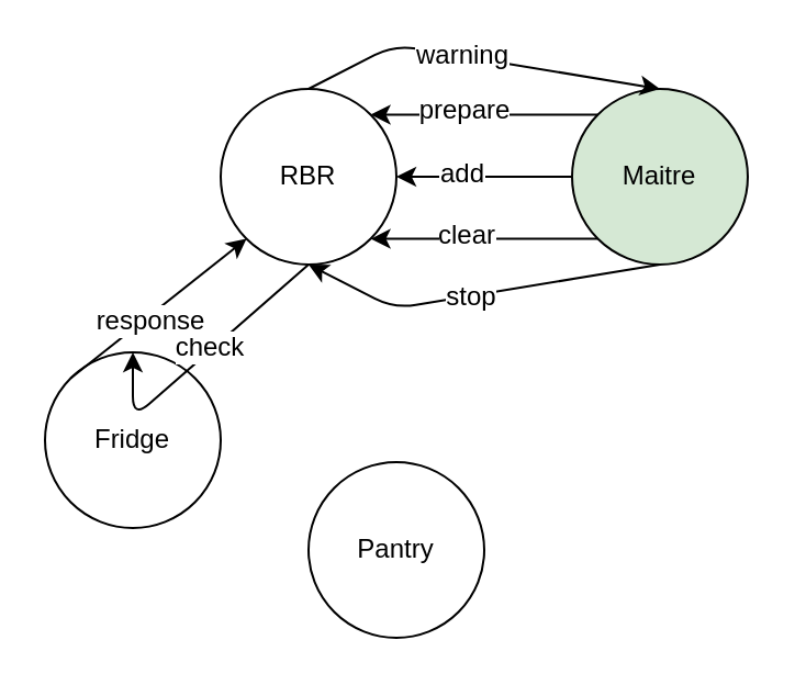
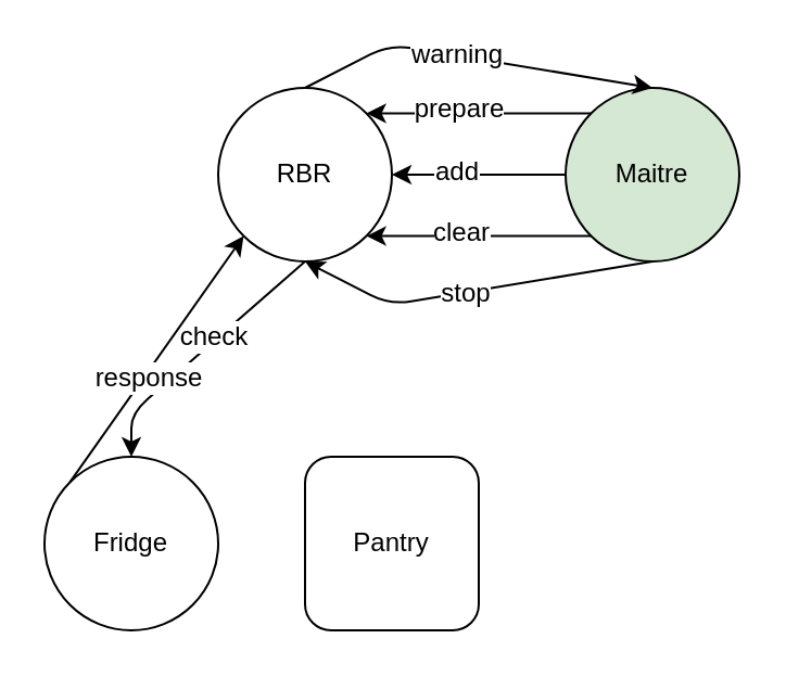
  <mxCell id="0" />
  <mxCell id="1" parent="0" />
  <mxCell id="2" value="RBR" style="ellipse;whiteSpace=wrap;html=1;aspect=fixed;" parent="1" vertex="1"><mxGeometry x="100" y="40" width="80" height="80" as="geometry" /></mxCell>
  <mxCell id="3" value="Maitre" style="ellipse;whiteSpace=wrap;html=1;aspect=fixed;fillColor=#d5e8d4;" parent="1" vertex="1"><mxGeometry x="260" y="40" width="80" height="80" as="geometry" /></mxCell>
- <mxCell id="4" value="Fridge" style="ellipse;whiteSpace=wrap;html=1;aspect=fixed;" parent="1" vertex="1"><mxGeometry x="20" y="160" width="80" height="80" as="geometry" /></mxCell>
- <mxCell id="5" value="Pantry" style="ellipse;whiteSpace=wrap;html=1;aspect=fixed;" parent="1" vertex="1"><mxGeometry x="140" y="210" width="80" height="80" as="geometry" /></mxCell>
+ <mxCell id="4" value="Fridge" style="ellipse;whiteSpace=wrap;html=1;aspect=fixed;" parent="1" vertex="1"><mxGeometry x="20" y="210" width="80" height="80" as="geometry" /></mxCell>
+ <mxCell id="5" value="Pantry" style="whiteSpace=wrap;html=1;aspect=fixed;rounded=1;" parent="1" vertex="1"><mxGeometry x="140" y="210" width="80" height="80" as="geometry" /></mxCell>
  <mxCell id="6" value="" style="endArrow=classic;html=1;exitX=0;exitY=0;exitDx=0;exitDy=0;entryX=1;entryY=0;entryDx=0;entryDy=0;rounded=1;" parent="1" source="3" target="2" edge="1"><mxGeometry width="50" height="50" relative="1" as="geometry"><mxPoint x="159" y="170" as="sourcePoint" /><mxPoint x="209" y="120" as="targetPoint" /><Array as="points" /></mxGeometry></mxCell>
  <mxCell id="7" value="prepare" style="text;html=1;resizable=0;points=[];align=center;verticalAlign=middle;labelBackgroundColor=#ffffff;" parent="6" vertex="1" connectable="0"><mxGeometry x="-0.217" y="4" relative="1" as="geometry"><mxPoint x="-21" y="-6" as="offset" /></mxGeometry></mxCell>
  <mxCell id="8" value="&lt;span style=&quot;font-family: &amp;#34;helvetica&amp;#34; , &amp;#34;arial&amp;#34; , sans-serif ; font-size: 0px&quot;&gt;%3CmxGraphModel%3E%3Croot%3E%3CmxCell%20id%3D%220%22%2F%3E%3CmxCell%20id%3D%221%22%20parent%3D%220%22%2F%3E%3CmxCell%20id%3D%222%22%20value%3D%22%22%20style%3D%22endArrow%3Dclassic%3Bhtml%3D1%3BexitX%3D0%3BexitY%3D0%3BexitDx%3D0%3BexitDy%3D0%3BentryX%3D1%3BentryY%3D0%3BentryDx%3D0%3BentryDy%3D0%3Brounded%3D1%3B%22%20edge%3D%221%22%20parent%3D%221%22%3E%3CmxGeometry%20width%3D%2250%22%20height%3D%2250%22%20relative%3D%221%22%20as%3D%22geometry%22%3E%3CmxPoint%20x%3D%22373%22%20y%3D%22132%22%20as%3D%22sourcePoint%22%2F%3E%3CmxPoint%20x%3D%22189%22%20y%3D%22132%22%20as%3D%22targetPoint%22%2F%3E%3C%2FmxGeometry%3E%3C%2FmxCell%3E%3C%2Froot%3E%3C%2FmxGraphModel%3E&lt;/span&gt;" style="text;html=1;resizable=0;points=[];autosize=1;align=left;verticalAlign=top;spacingTop=-4;" parent="1" vertex="1"><mxGeometry x="230" y="82" width="20" height="20" as="geometry" /></mxCell>
  <mxCell id="9" value="" style="endArrow=classic;html=1;exitX=0;exitY=0.5;exitDx=0;exitDy=0;entryX=1;entryY=0.5;entryDx=0;entryDy=0;rounded=1;" parent="1" source="3" target="2" edge="1"><mxGeometry width="50" height="50" relative="1" as="geometry"><mxPoint x="282" y="62" as="sourcePoint" /><mxPoint x="98" y="62" as="targetPoint" /></mxGeometry></mxCell>
  <mxCell id="10" value="add" style="text;html=1;resizable=0;points=[];align=center;verticalAlign=middle;labelBackgroundColor=#ffffff;" parent="9" vertex="1" connectable="0"><mxGeometry x="-0.217" y="4" relative="1" as="geometry"><mxPoint x="-20" y="-6" as="offset" /></mxGeometry></mxCell>
  <mxCell id="11" value="" style="endArrow=classic;html=1;exitX=0;exitY=1;exitDx=0;exitDy=0;entryX=1;entryY=1;entryDx=0;entryDy=0;rounded=1;" parent="1" source="3" target="2" edge="1"><mxGeometry width="50" height="50" relative="1" as="geometry"><mxPoint x="270" y="90" as="sourcePoint" /><mxPoint x="110" y="90" as="targetPoint" /></mxGeometry></mxCell>
  <mxCell id="12" value="clear" style="text;html=1;resizable=0;points=[];align=center;verticalAlign=middle;labelBackgroundColor=#ffffff;" parent="11" vertex="1" connectable="0"><mxGeometry x="-0.217" y="4" relative="1" as="geometry"><mxPoint x="-20" y="-6" as="offset" /></mxGeometry></mxCell>
  <mxCell id="13" value="" style="endArrow=classic;html=1;entryX=0.5;entryY=0;entryDx=0;entryDy=0;exitX=0.5;exitY=0;exitDx=0;exitDy=0;" parent="1" source="2" target="3" edge="1"><mxGeometry width="50" height="50" relative="1" as="geometry"><mxPoint x="49" y="220" as="sourcePoint" /><mxPoint x="99" y="170" as="targetPoint" /><Array as="points"><mxPoint x="179" y="20" /></Array></mxGeometry></mxCell>
  <mxCell id="14" value="warning" style="text;html=1;resizable=0;points=[];align=center;verticalAlign=middle;labelBackgroundColor=#ffffff;" parent="13" vertex="1" connectable="0"><mxGeometry x="0.223" y="-4" relative="1" as="geometry"><mxPoint x="-26.5" y="-8.5" as="offset" /></mxGeometry></mxCell>
  <mxCell id="15" value="" style="endArrow=classic;html=1;entryX=0.5;entryY=1;entryDx=0;entryDy=0;exitX=0.5;exitY=1;exitDx=0;exitDy=0;" parent="1" source="3" target="2" edge="1"><mxGeometry width="50" height="50" relative="1" as="geometry"><mxPoint x="19" y="390" as="sourcePoint" /><mxPoint x="69" y="340" as="targetPoint" /><Array as="points"><mxPoint x="179" y="140" /></Array></mxGeometry></mxCell>
  <mxCell id="16" value="stop" style="text;html=1;resizable=0;points=[];align=center;verticalAlign=middle;labelBackgroundColor=#ffffff;" parent="15" vertex="1" connectable="0"><mxGeometry x="-0.102" y="-3" relative="1" as="geometry"><mxPoint x="-12" y="5" as="offset" /></mxGeometry></mxCell>
  <mxCell id="17" value="" style="endArrow=classic;html=1;entryX=0.5;entryY=0;entryDx=0;entryDy=0;exitX=0.5;exitY=1;exitDx=0;exitDy=0;" parent="1" source="2" target="4" edge="1"><mxGeometry width="50" height="50" relative="1" as="geometry"><mxPoint x="359" y="140" as="sourcePoint" /><mxPoint x="409" y="90" as="targetPoint" /><Array as="points"><mxPoint x="60" y="190" /></Array></mxGeometry></mxCell>
  <mxCell id="18" value="check" style="text;html=1;resizable=0;points=[];align=center;verticalAlign=middle;labelBackgroundColor=#ffffff;" parent="17" vertex="1" connectable="0"><mxGeometry x="-0.13" y="-2" relative="1" as="geometry"><mxPoint as="offset" /></mxGeometry></mxCell>
  <mxCell id="19" value="" style="endArrow=classic;html=1;entryX=0;entryY=1;entryDx=0;entryDy=0;exitX=0;exitY=0;exitDx=0;exitDy=0;" edge="1" parent="1" source="4" target="2"><mxGeometry width="50" height="50" relative="1" as="geometry"><mxPoint x="-31" y="170" as="sourcePoint" /><mxPoint x="70.294" y="220.529" as="targetPoint" /><Array as="points" /></mxGeometry></mxCell>
  <mxCell id="20" value="response" style="text;html=1;resizable=0;points=[];align=center;verticalAlign=middle;labelBackgroundColor=#ffffff;" vertex="1" connectable="0" parent="19"><mxGeometry x="-0.13" y="-2" relative="1" as="geometry"><mxPoint as="offset" /></mxGeometry></mxCell>
